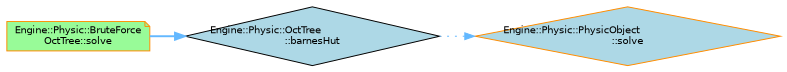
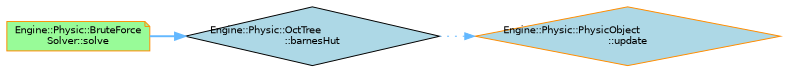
  digraph {
    fontname="DejaVu Sans"
    rankdir=RL
    node [color=darkorange fillcolor=lightblue fontname="DejaVu Sans" fontsize=10 shape=diamond style=filled]
    edge [color=steelblue1 dir=back fontname="DejaVu Sans" fontsize=10 labelfontname=Helvetica labelfontsize=10]
-   n1 [fontcolor=black height=0.2 label="Engine::Physic::PhysicObject\l::solve" width=0.4]
+   n1 [fontcolor=black height=0.2 label="Engine::Physic::PhysicObject\l::update" width=0.4]
    n2 [color=black height=0.2 label="Engine::Physic::OctTree\l::barnesHut" width=0.4]
-   n3 [fillcolor=palegreen height=0.2 label="Engine::Physic::BruteForce\lOctTree::solve" shape=note width=0.4]
+   n3 [fillcolor=palegreen height=0.2 label="Engine::Physic::BruteForce\lSolver::solve" shape=note width=0.4]
    n1 -> n2 [style=dotted]
    n2 -> n3 [style=bold]
  }
